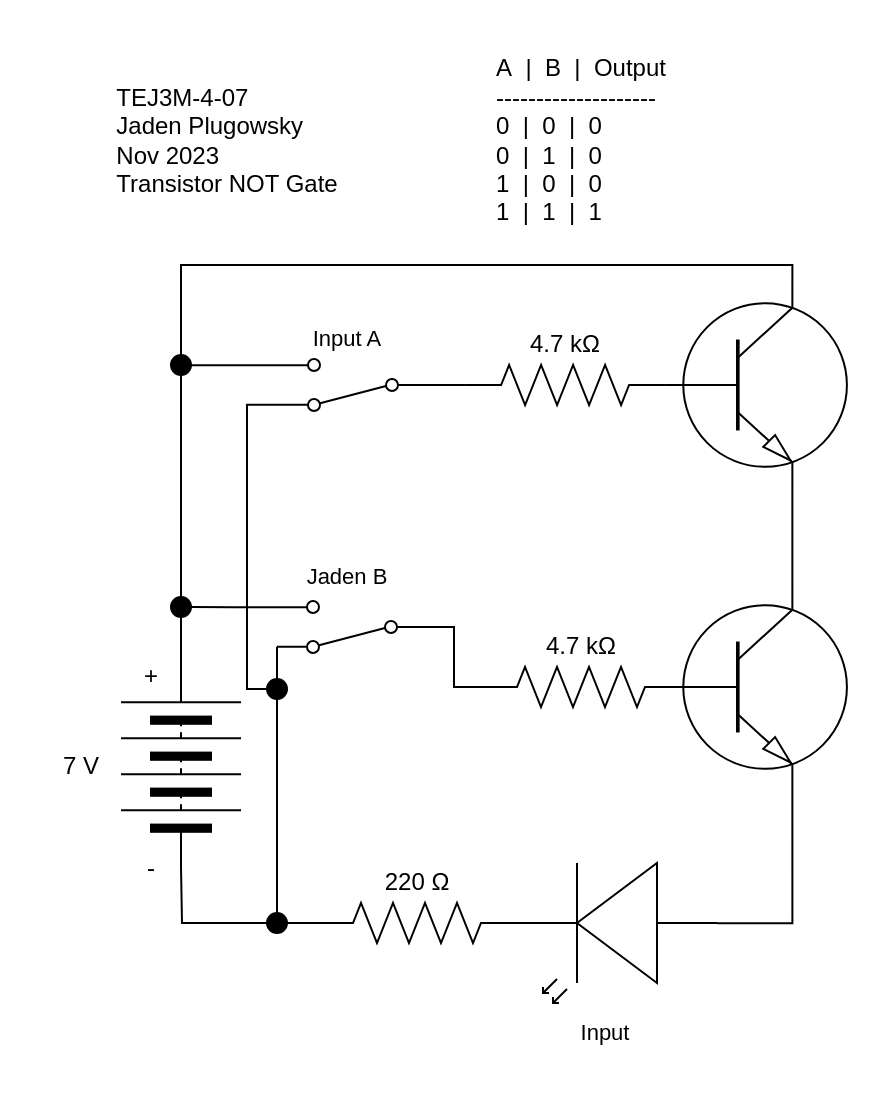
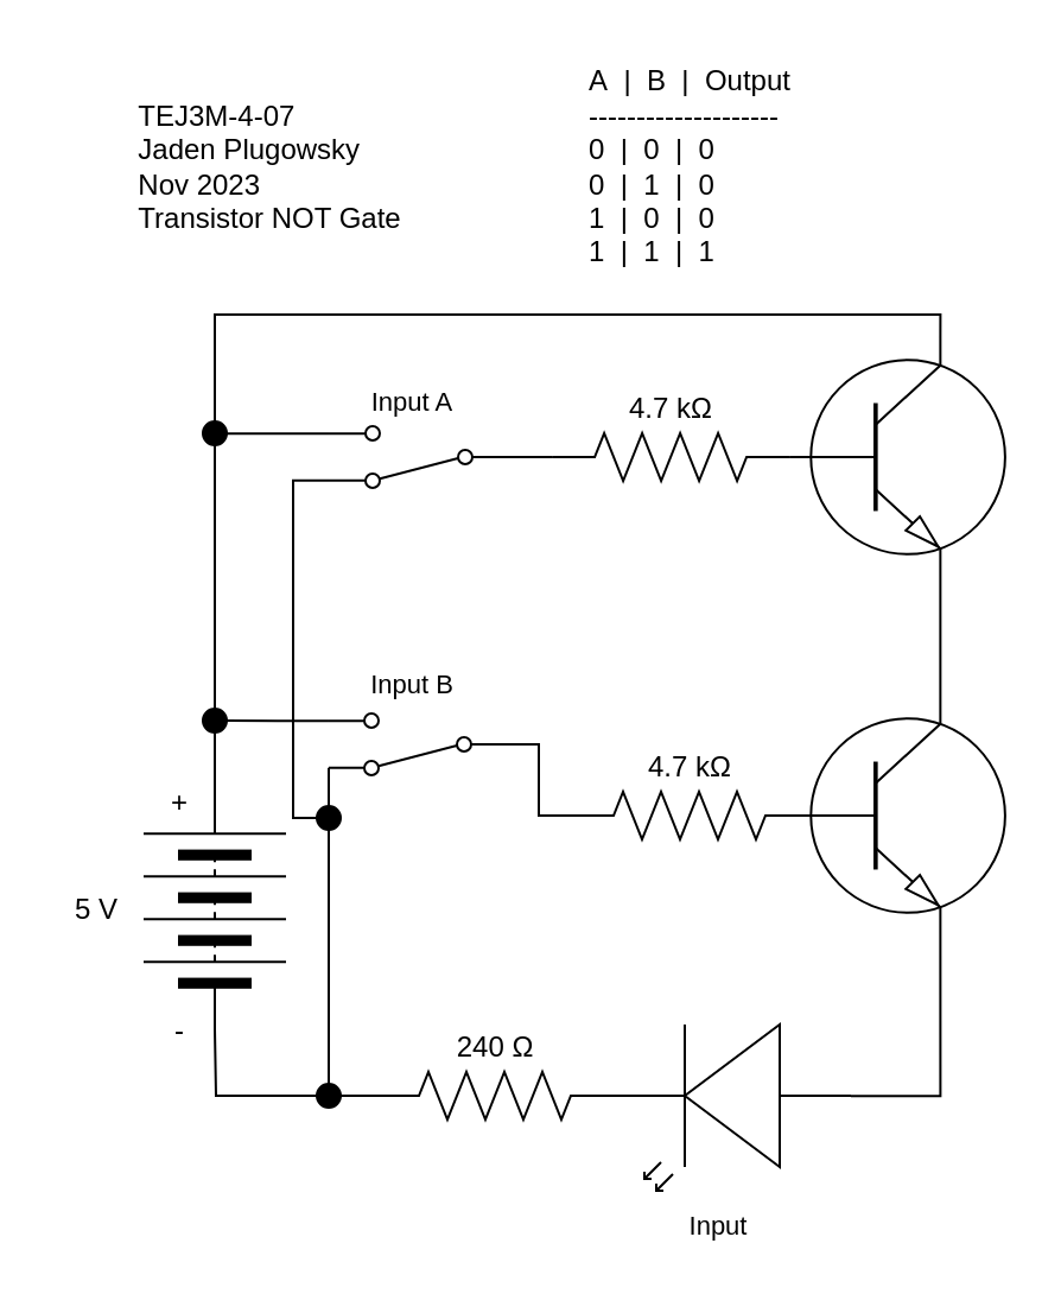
  <mxCell id="0" />
  <mxCell id="1" parent="0" />
  <mxCell id="2" value="" style="pointerEvents=1;verticalLabelPosition=bottom;shadow=0;dashed=0;align=center;html=1;verticalAlign=top;shape=mxgraph.electrical.miscellaneous.batteryStack;rotation=-90;" parent="1" vertex="1"><mxGeometry x="40" y="353" width="100" height="60" as="geometry" /></mxCell>
  <mxCell id="3" value="" style="pointerEvents=1;verticalLabelPosition=bottom;shadow=0;dashed=0;align=center;html=1;verticalAlign=top;shape=mxgraph.electrical.resistors.resistor_2;" parent="1" vertex="1"><mxGeometry x="240" y="333" width="100" height="20" as="geometry" /></mxCell>
  <mxCell id="4" style="edgeStyle=orthogonalEdgeStyle;shape=connector;rounded=0;html=1;exitX=1;exitY=0.57;exitDx=0;exitDy=0;exitPerimeter=0;entryX=1;entryY=0.5;entryDx=0;entryDy=0;entryPerimeter=0;labelBackgroundColor=default;strokeColor=default;fontFamily=Helvetica;fontSize=11;fontColor=default;endArrow=none;endFill=0;" parent="1" source="5" target="26" edge="1"><mxGeometry relative="1" as="geometry" /></mxCell>
  <mxCell id="5" value="" style="verticalLabelPosition=bottom;shadow=0;dashed=0;align=center;html=1;verticalAlign=top;shape=mxgraph.electrical.opto_electronics.led_2;pointerEvents=1;rotation=-180;" parent="1" vertex="1"><mxGeometry x="258" y="431" width="100" height="70" as="geometry" /></mxCell>
  <mxCell id="6" value="&lt;font style=&quot;font-size: 12px;&quot;&gt;4.7 kΩ&lt;/font&gt;" style="text;html=1;align=center;verticalAlign=middle;resizable=0;points=[];autosize=1;strokeColor=none;fillColor=none;fontSize=11;fontFamily=Helvetica;fontColor=default;" parent="1" vertex="1"><mxGeometry x="260" y="308" width="60" height="30" as="geometry" /></mxCell>
- <mxCell id="7" value="7 V" style="text;html=1;align=center;verticalAlign=middle;resizable=0;points=[];autosize=1;strokeColor=none;fillColor=none;fontSize=12;fontFamily=Helvetica;fontColor=default;" parent="1" vertex="1"><mxGeometry x="20" y="368" width="40" height="30" as="geometry" /></mxCell>
+ <mxCell id="7" value="5 V" style="text;html=1;align=center;verticalAlign=middle;resizable=0;points=[];autosize=1;strokeColor=none;fillColor=none;fontSize=12;fontFamily=Helvetica;fontColor=default;" parent="1" vertex="1"><mxGeometry x="20" y="368" width="40" height="30" as="geometry" /></mxCell>
  <mxCell id="8" value="&lt;div style=&quot;text-align: left;&quot;&gt;&lt;span style=&quot;background-color: initial;&quot;&gt;TEJ3M-4-07&lt;/span&gt;&lt;/div&gt;&lt;div style=&quot;text-align: left;&quot;&gt;&lt;span style=&quot;background-color: initial;&quot;&gt;Jaden Plugowsky&lt;/span&gt;&lt;/div&gt;&lt;div style=&quot;text-align: left;&quot;&gt;&lt;span style=&quot;background-color: initial;&quot;&gt;Nov 2023&lt;/span&gt;&lt;/div&gt;&lt;div style=&quot;text-align: left;&quot;&gt;Transistor NOT Gate&lt;/div&gt;" style="text;html=1;align=center;verticalAlign=middle;resizable=0;points=[];autosize=1;strokeColor=none;fillColor=none;fontSize=12;fontFamily=Helvetica;fontColor=default;" parent="1" vertex="1"><mxGeometry x="48" y="35" width="130" height="70" as="geometry" /></mxCell>
  <mxCell id="9" style="edgeStyle=orthogonalEdgeStyle;shape=connector;rounded=0;html=1;entryX=0;entryY=0.5;entryDx=0;entryDy=0;entryPerimeter=0;labelBackgroundColor=default;strokeColor=default;fontFamily=Helvetica;fontSize=11;fontColor=default;endArrow=none;endFill=0;" parent="1" source="10" target="3" edge="1"><mxGeometry relative="1" as="geometry" /></mxCell>
  <mxCell id="10" value="" style="shape=mxgraph.electrical.electro-mechanical.twoWaySwitch;aspect=fixed;elSwitchState=2;direction=west;" parent="1" vertex="1"><mxGeometry x="138" y="300" width="75" height="26" as="geometry" /></mxCell>
  <mxCell id="11" style="edgeStyle=orthogonalEdgeStyle;shape=connector;rounded=0;html=1;labelBackgroundColor=default;strokeColor=default;fontFamily=Helvetica;fontSize=11;fontColor=default;endArrow=none;endFill=0;" parent="1" source="14" edge="1"><mxGeometry relative="1" as="geometry"><mxPoint x="90" y="433" as="targetPoint" /></mxGeometry></mxCell>
  <mxCell id="12" style="edgeStyle=orthogonalEdgeStyle;shape=connector;rounded=0;html=1;entryX=0;entryY=0.5;entryDx=0;entryDy=0;entryPerimeter=0;labelBackgroundColor=default;strokeColor=default;fontFamily=Helvetica;fontSize=11;fontColor=default;endArrow=none;endFill=0;" parent="1" source="14" target="26" edge="1"><mxGeometry relative="1" as="geometry" /></mxCell>
  <mxCell id="13" style="edgeStyle=orthogonalEdgeStyle;shape=connector;rounded=0;html=1;entryX=0.5;entryY=1;entryDx=0;entryDy=0;labelBackgroundColor=default;strokeColor=default;fontFamily=Helvetica;fontSize=11;fontColor=default;endArrow=none;endFill=0;" edge="1" parent="1" source="14" target="36"><mxGeometry relative="1" as="geometry" /></mxCell>
  <mxCell id="14" value="" style="ellipse;whiteSpace=wrap;html=1;aspect=fixed;fillColor=#000000;strokeColor=#000000;" parent="1" vertex="1"><mxGeometry x="133" y="456" width="10" height="10" as="geometry" /></mxCell>
  <mxCell id="15" value="&lt;div style=&quot;text-align: left;&quot;&gt;&lt;div&gt;A&amp;nbsp; |&amp;nbsp; B&amp;nbsp; |&amp;nbsp; Output&lt;/div&gt;&lt;div&gt;--------------------&lt;/div&gt;&lt;div&gt;0&amp;nbsp; |&amp;nbsp; 0&amp;nbsp; |&amp;nbsp; 0&lt;/div&gt;&lt;div&gt;0&amp;nbsp; |&amp;nbsp; 1&amp;nbsp; |&amp;nbsp; 0&lt;/div&gt;&lt;div&gt;1&amp;nbsp; |&amp;nbsp; 0&amp;nbsp; |&amp;nbsp; 0&lt;/div&gt;&lt;div&gt;1&amp;nbsp; |&amp;nbsp; 1&amp;nbsp; |&amp;nbsp; 1&lt;/div&gt;&lt;/div&gt;" style="text;html=1;align=center;verticalAlign=middle;resizable=0;points=[];autosize=1;strokeColor=none;fillColor=none;fontSize=12;fontFamily=Helvetica;fontColor=default;" parent="1" vertex="1"><mxGeometry x="240" y="20" width="100" height="100" as="geometry" /></mxCell>
- <mxCell id="16" value="Jaden B" style="text;html=1;align=center;verticalAlign=middle;resizable=0;points=[];autosize=1;strokeColor=none;fillColor=none;fontSize=11;fontFamily=Helvetica;fontColor=default;" parent="1" vertex="1"><mxGeometry x="143" y="273" width="60" height="30" as="geometry" /></mxCell>
+ <mxCell id="16" value="Input B" style="text;html=1;align=center;verticalAlign=middle;resizable=0;points=[];autosize=1;strokeColor=none;fillColor=none;fontSize=11;fontFamily=Helvetica;fontColor=default;" parent="1" vertex="1"><mxGeometry x="143" y="273" width="60" height="30" as="geometry" /></mxCell>
  <mxCell id="17" value="Input" style="text;html=1;align=center;verticalAlign=middle;resizable=0;points=[];autosize=1;strokeColor=none;fillColor=none;fontSize=11;fontFamily=Helvetica;fontColor=default;" parent="1" vertex="1"><mxGeometry x="272.05" y="501" width="60" height="30" as="geometry" /></mxCell>
  <mxCell id="18" style="edgeStyle=orthogonalEdgeStyle;shape=connector;rounded=0;html=1;exitX=0.7;exitY=1;exitDx=0;exitDy=0;exitPerimeter=0;entryX=0;entryY=0.57;entryDx=0;entryDy=0;entryPerimeter=0;labelBackgroundColor=default;strokeColor=default;fontFamily=Helvetica;fontSize=11;fontColor=default;endArrow=none;endFill=0;" edge="1" parent="1" source="19" target="5"><mxGeometry relative="1" as="geometry" /></mxCell>
  <mxCell id="19" value="" style="verticalLabelPosition=bottom;shadow=0;dashed=0;align=center;html=1;verticalAlign=top;shape=mxgraph.electrical.transistors.npn_transistor_1;fontFamily=Helvetica;fontSize=11;fontColor=default;" parent="1" vertex="1"><mxGeometry x="330" y="293" width="95" height="100" as="geometry" /></mxCell>
  <mxCell id="20" value="+" style="text;html=1;align=center;verticalAlign=middle;resizable=0;points=[];autosize=1;strokeColor=none;fillColor=none;fontSize=12;fontFamily=Helvetica;fontColor=default;" parent="1" vertex="1"><mxGeometry x="60" y="323" width="30" height="30" as="geometry" /></mxCell>
  <mxCell id="21" value="-" style="text;html=1;align=center;verticalAlign=middle;resizable=0;points=[];autosize=1;strokeColor=none;fillColor=none;fontSize=12;fontFamily=Helvetica;fontColor=default;" parent="1" vertex="1"><mxGeometry x="60" y="419" width="30" height="30" as="geometry" /></mxCell>
  <mxCell id="22" value="" style="edgeStyle=orthogonalEdgeStyle;shape=connector;rounded=0;html=1;exitX=1;exitY=0.88;exitDx=0;exitDy=0;entryX=1;entryY=0.5;entryDx=0;entryDy=0;labelBackgroundColor=default;strokeColor=default;fontFamily=Helvetica;fontSize=11;fontColor=default;endArrow=none;endFill=0;" parent="1" source="10" target="25" edge="1"><mxGeometry relative="1" as="geometry"><mxPoint x="138" y="303.12" as="sourcePoint" /><mxPoint x="90" y="333" as="targetPoint" /></mxGeometry></mxCell>
  <mxCell id="23" style="edgeStyle=orthogonalEdgeStyle;shape=connector;rounded=0;html=1;entryX=1;entryY=0.5;entryDx=0;entryDy=0;labelBackgroundColor=default;strokeColor=default;fontFamily=Helvetica;fontSize=11;fontColor=default;endArrow=none;endFill=0;" parent="1" source="25" target="2" edge="1"><mxGeometry relative="1" as="geometry" /></mxCell>
  <mxCell id="24" style="edgeStyle=orthogonalEdgeStyle;shape=connector;rounded=0;html=1;entryX=1;entryY=0.88;entryDx=0;entryDy=0;labelBackgroundColor=default;strokeColor=default;fontFamily=Helvetica;fontSize=11;fontColor=default;endArrow=none;endFill=0;" parent="1" source="25" target="32" edge="1"><mxGeometry relative="1" as="geometry"><Array as="points"><mxPoint x="90" y="182" /></Array></mxGeometry></mxCell>
  <mxCell id="25" value="" style="ellipse;whiteSpace=wrap;html=1;aspect=fixed;fillColor=#000000;strokeColor=#000000;" parent="1" vertex="1"><mxGeometry x="85" y="298" width="10" height="10" as="geometry" /></mxCell>
  <mxCell id="26" value="" style="pointerEvents=1;verticalLabelPosition=bottom;shadow=0;dashed=0;align=center;html=1;verticalAlign=top;shape=mxgraph.electrical.resistors.resistor_2;" parent="1" vertex="1"><mxGeometry x="158" y="451" width="100" height="20" as="geometry" /></mxCell>
- <mxCell id="27" value="&lt;font style=&quot;font-size: 12px;&quot;&gt;220 Ω&lt;/font&gt;" style="text;html=1;align=center;verticalAlign=middle;resizable=0;points=[];autosize=1;strokeColor=none;fillColor=none;fontSize=11;fontFamily=Helvetica;fontColor=default;" parent="1" vertex="1"><mxGeometry x="178" y="426" width="60" height="30" as="geometry" /></mxCell>
+ <mxCell id="27" value="&lt;font style=&quot;font-size: 12px;&quot;&gt;240 Ω&lt;/font&gt;" style="text;html=1;align=center;verticalAlign=middle;resizable=0;points=[];autosize=1;strokeColor=none;fillColor=none;fontSize=11;fontFamily=Helvetica;fontColor=default;" parent="1" vertex="1"><mxGeometry x="178" y="426" width="60" height="30" as="geometry" /></mxCell>
  <mxCell id="28" style="edgeStyle=orthogonalEdgeStyle;shape=connector;rounded=0;html=1;exitX=0.7;exitY=1;exitDx=0;exitDy=0;exitPerimeter=0;entryX=0.7;entryY=0;entryDx=0;entryDy=0;entryPerimeter=0;labelBackgroundColor=default;strokeColor=default;fontFamily=Helvetica;fontSize=11;fontColor=default;endArrow=none;endFill=0;" parent="1" source="29" target="19" edge="1"><mxGeometry relative="1" as="geometry" /></mxCell>
  <mxCell id="29" value="" style="verticalLabelPosition=bottom;shadow=0;dashed=0;align=center;html=1;verticalAlign=top;shape=mxgraph.electrical.transistors.npn_transistor_1;fontFamily=Helvetica;fontSize=11;fontColor=default;" parent="1" vertex="1"><mxGeometry x="330" y="142" width="95" height="100" as="geometry" /></mxCell>
  <mxCell id="30" style="edgeStyle=orthogonalEdgeStyle;shape=connector;rounded=0;html=1;exitX=0;exitY=0.5;exitDx=0;exitDy=0;entryX=0;entryY=0.5;entryDx=0;entryDy=0;entryPerimeter=0;labelBackgroundColor=default;strokeColor=default;fontFamily=Helvetica;fontSize=11;fontColor=default;endArrow=none;endFill=0;" parent="1" source="32" target="33" edge="1"><mxGeometry relative="1" as="geometry" /></mxCell>
  <mxCell id="31" style="edgeStyle=orthogonalEdgeStyle;shape=connector;rounded=0;html=1;exitX=1;exitY=0.12;exitDx=0;exitDy=0;entryX=0;entryY=0.5;entryDx=0;entryDy=0;labelBackgroundColor=default;strokeColor=default;fontFamily=Helvetica;fontSize=11;fontColor=default;endArrow=none;endFill=0;" parent="1" source="32" target="36" edge="1"><mxGeometry relative="1" as="geometry" /></mxCell>
  <mxCell id="32" value="" style="shape=mxgraph.electrical.electro-mechanical.twoWaySwitch;aspect=fixed;elSwitchState=2;direction=west;" parent="1" vertex="1"><mxGeometry x="138.5" y="179" width="75" height="26" as="geometry" /></mxCell>
  <mxCell id="33" value="" style="pointerEvents=1;verticalLabelPosition=bottom;shadow=0;dashed=0;align=center;html=1;verticalAlign=top;shape=mxgraph.electrical.resistors.resistor_2;" parent="1" vertex="1"><mxGeometry x="232.05" y="182" width="100" height="20" as="geometry" /></mxCell>
  <mxCell id="34" value="&lt;font style=&quot;font-size: 12px;&quot;&gt;4.7 kΩ&lt;/font&gt;" style="text;html=1;align=center;verticalAlign=middle;resizable=0;points=[];autosize=1;strokeColor=none;fillColor=none;fontSize=11;fontFamily=Helvetica;fontColor=default;" parent="1" vertex="1"><mxGeometry x="252.05" y="157" width="60" height="30" as="geometry" /></mxCell>
  <mxCell id="35" value="" style="edgeStyle=orthogonalEdgeStyle;shape=connector;rounded=0;html=1;exitX=1;exitY=0.12;exitDx=0;exitDy=0;entryX=0.5;entryY=0;entryDx=0;entryDy=0;labelBackgroundColor=default;strokeColor=default;fontFamily=Helvetica;fontSize=11;fontColor=default;endArrow=none;endFill=0;" parent="1" source="10" target="36" edge="1"><mxGeometry relative="1" as="geometry"><Array as="points"><mxPoint x="138" y="327" /><mxPoint x="138" y="327" /></Array><mxPoint x="138" y="322.88" as="sourcePoint" /><mxPoint x="138" y="398" as="targetPoint" /></mxGeometry></mxCell>
  <mxCell id="36" value="" style="ellipse;whiteSpace=wrap;html=1;aspect=fixed;fillColor=#000000;strokeColor=#000000;" parent="1" vertex="1"><mxGeometry x="133" y="339" width="10" height="10" as="geometry" /></mxCell>
  <mxCell id="37" value="Input A" style="text;html=1;align=center;verticalAlign=middle;resizable=0;points=[];autosize=1;strokeColor=none;fillColor=none;fontSize=11;fontFamily=Helvetica;fontColor=default;" parent="1" vertex="1"><mxGeometry x="143" y="154" width="60" height="30" as="geometry" /></mxCell>
  <mxCell id="38" style="edgeStyle=orthogonalEdgeStyle;shape=connector;rounded=0;html=1;entryX=0.7;entryY=0;entryDx=0;entryDy=0;entryPerimeter=0;labelBackgroundColor=default;strokeColor=default;fontFamily=Helvetica;fontSize=11;fontColor=default;endArrow=none;endFill=0;" parent="1" source="39" target="29" edge="1"><mxGeometry relative="1" as="geometry"><Array as="points"><mxPoint x="90" y="132" /><mxPoint x="396" y="132" /></Array></mxGeometry></mxCell>
  <mxCell id="39" value="" style="ellipse;whiteSpace=wrap;html=1;aspect=fixed;fillColor=#000000;strokeColor=#000000;" parent="1" vertex="1"><mxGeometry x="85" y="177" width="10" height="10" as="geometry" /></mxCell>
